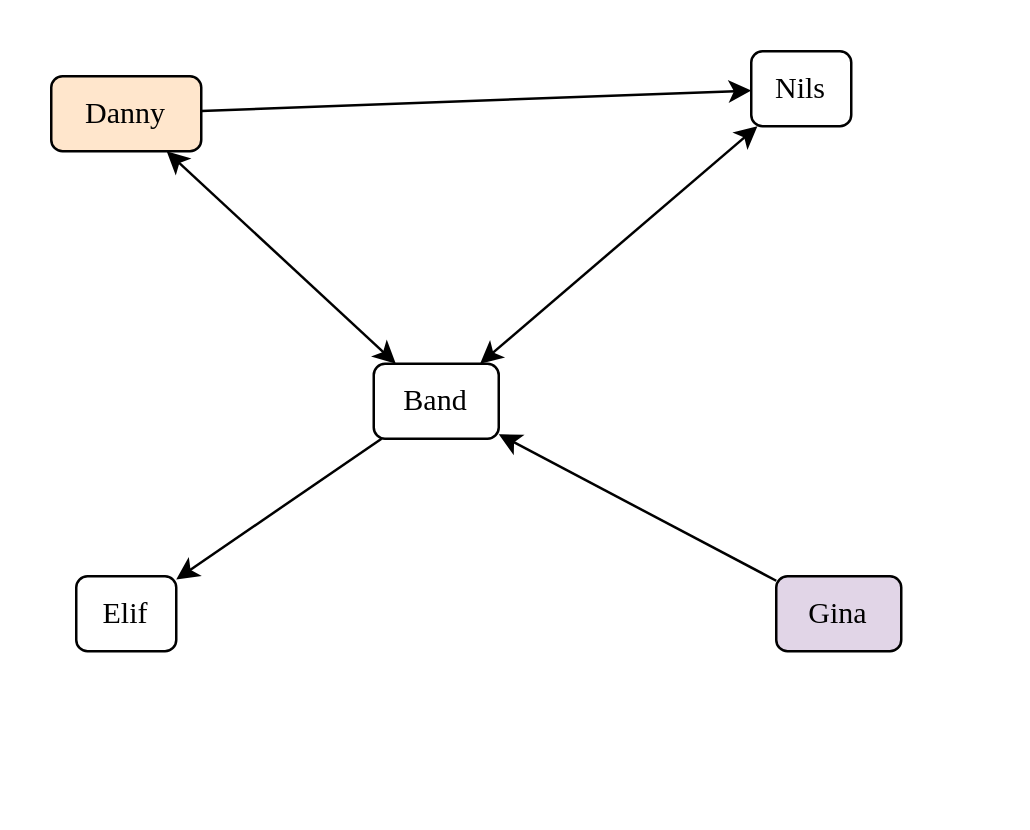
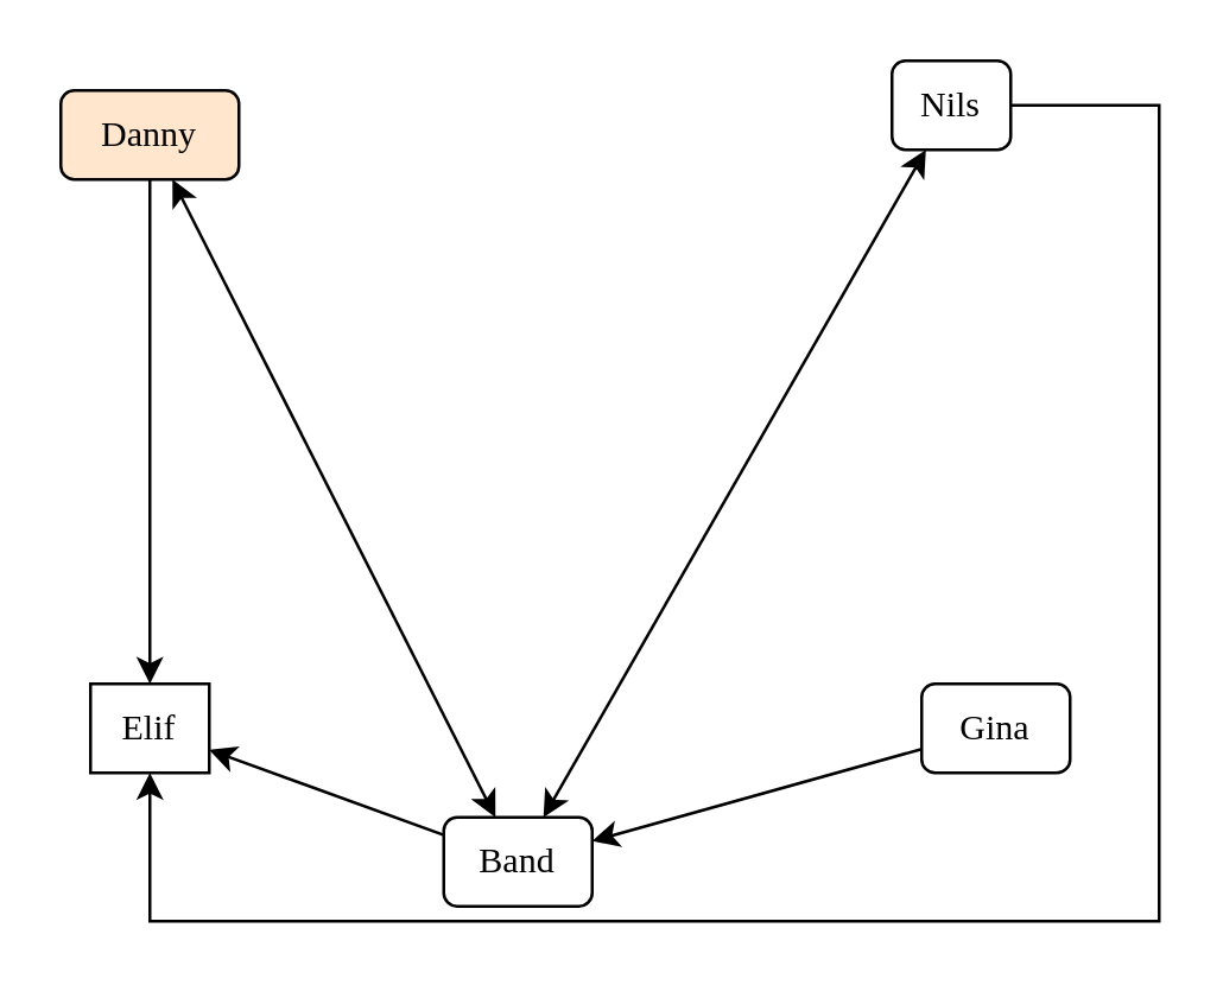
  <mxCell id="0" />
  <mxCell id="1" parent="0" />
  <mxCell id="2" value="Nils" style="rounded=1;whiteSpace=wrap;html=1;fontFamily=Alegreya;fontSource=https%3A%2F%2Ffonts.googleapis.com%2Fcss%3Ffamily%3DAlegreya;" parent="1" vertex="1"><mxGeometry x="300" y="20" width="40" height="30" as="geometry" /></mxCell>
  <mxCell id="3" value="Danny" style="rounded=1;whiteSpace=wrap;html=1;fontFamily=Alegreya;fontSource=https%3A%2F%2Ffonts.googleapis.com%2Fcss%3Ffamily%3DAlegreya;fillColor=#ffe6cc;" parent="1" vertex="1"><mxGeometry x="20" y="30" width="60" height="30" as="geometry" /></mxCell>
- <mxCell id="4" value="Band" style="rounded=1;whiteSpace=wrap;html=1;fontFamily=Alegreya;fontSource=https%3A%2F%2Ffonts.googleapis.com%2Fcss%3Ffamily%3DAlegreya;" parent="1" vertex="1"><mxGeometry x="149" y="145" width="50" height="30" as="geometry" /></mxCell>
- <mxCell id="5" value="Elif" style="rounded=1;whiteSpace=wrap;html=1;fontFamily=Alegreya;fontSource=https%3A%2F%2Ffonts.googleapis.com%2Fcss%3Ffamily%3DAlegreya;" parent="1" vertex="1"><mxGeometry x="30" y="230" width="40" height="30" as="geometry" /></mxCell>
- <mxCell id="6" value="Gina" style="rounded=1;whiteSpace=wrap;html=1;fontFamily=Alegreya;fontSource=https%3A%2F%2Ffonts.googleapis.com%2Fcss%3Ffamily%3DAlegreya;fillColor=#e1d5e7;" parent="1" vertex="1"><mxGeometry x="310" y="230" width="50" height="30" as="geometry" /></mxCell>
+ <mxCell id="4" value="Band" style="rounded=1;whiteSpace=wrap;html=1;fontFamily=Alegreya;fontSource=https%3A%2F%2Ffonts.googleapis.com%2Fcss%3Ffamily%3DAlegreya;" parent="1" vertex="1"><mxGeometry x="149" y="275" width="50" height="30" as="geometry" /></mxCell>
+ <mxCell id="5" value="Elif" style="whiteSpace=wrap;html=1;fontFamily=Alegreya;fontSource=https%3A%2F%2Ffonts.googleapis.com%2Fcss%3Ffamily%3DAlegreya;rounded=0;" parent="1" vertex="1"><mxGeometry x="30" y="230" width="40" height="30" as="geometry" /></mxCell>
+ <mxCell id="6" value="Gina" style="rounded=1;whiteSpace=wrap;html=1;fontFamily=Alegreya;fontSource=https%3A%2F%2Ffonts.googleapis.com%2Fcss%3Ffamily%3DAlegreya;" parent="1" vertex="1"><mxGeometry x="310" y="230" width="50" height="30" as="geometry" /></mxCell>
  <mxCell id="7" value="" style="endArrow=classic;startArrow=classic;html=1;rounded=0;" parent="1" source="4" target="3" edge="1"><mxGeometry width="50" height="50" relative="1" as="geometry"><mxPoint x="80" y="100" as="sourcePoint" /><mxPoint x="130" y="50" as="targetPoint" /></mxGeometry></mxCell>
  <mxCell id="8" value="" style="endArrow=classic;startArrow=classic;html=1;rounded=0;" parent="1" source="4" target="2" edge="1"><mxGeometry width="50" height="50" relative="1" as="geometry"><mxPoint x="240" y="100" as="sourcePoint" /><mxPoint x="290" y="50" as="targetPoint" /></mxGeometry></mxCell>
  <mxCell id="9" value="" style="endArrow=none;startArrow=classic;html=1;rounded=0;endFill=0;" parent="1" source="5" target="4" edge="1"><mxGeometry width="50" height="50" relative="1" as="geometry"><mxPoint x="100" y="200" as="sourcePoint" /><mxPoint x="150" y="150" as="targetPoint" /></mxGeometry></mxCell>
+ <mxCell id="10" value="" style="endArrow=classic;html=1;rounded=0;" parent="1" source="2" target="5" edge="1"><mxGeometry width="50" height="50" relative="1" as="geometry"><mxPoint x="430" y="180" as="sourcePoint" /><mxPoint x="40" y="340" as="targetPoint" /><Array as="points"><mxPoint x="390" y="35" /><mxPoint x="390" y="310" /><mxPoint x="50" y="310" /></Array></mxGeometry></mxCell>
  <mxCell id="11" value="" style="endArrow=classic;html=1;rounded=0;" parent="1" source="6" target="4" edge="1"><mxGeometry width="50" height="50" relative="1" as="geometry"><mxPoint x="230" y="140" as="sourcePoint" /><mxPoint x="280" y="90" as="targetPoint" /></mxGeometry></mxCell>
- <mxCell id="12" value="" style="endArrow=classic;html=1;rounded=0;" parent="1" source="3" target="2" edge="1"><mxGeometry width="50" height="50" relative="1" as="geometry"><mxPoint x="230" y="140" as="sourcePoint" /><mxPoint x="280" y="90" as="targetPoint" /></mxGeometry></mxCell>
+ <mxCell id="12" value="" style="endArrow=classic;html=1;rounded=0;" parent="1" source="3" target="5" edge="1"><mxGeometry width="50" height="50" relative="1" as="geometry"><mxPoint x="230" y="140" as="sourcePoint" /><mxPoint x="280" y="90" as="targetPoint" /></mxGeometry></mxCell>
